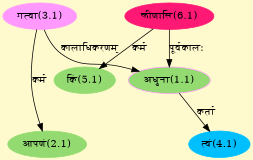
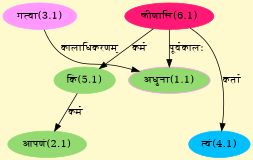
  digraph {
    bgcolor=lemonchiffon1
    compound=true
    rankdir=BT
    node [color="#FF99FF" style=filled]
    edge [dir=back]
    n1 [fillcolor="#93DB70" label="अधुना(1.1)"]
    n2 [label="गत्वा(3.1)"]
    n3 [color="#FF1975" label="क्रीणासि(6.1)"]
    n4 [color="#93DB70" label="आपणं(2.1)"]
    n5 [color="#00BFFF" label="त्वं(4.1)"]
    n6 [color="#93DB70" label="किं(5.1)"]
    n1 -> n2 [label="कालाधिकरणम्"]
    n1 -> n3 [label="पूर्वकालः"]
-   n4 -> n2 [label="कर्म"]
-   n5 -> n1 [label="कर्ता"]
+   n4 -> n6 [label="कर्म"]
+   n5 -> n3 [label="कर्ता"]
    n6 -> n3 [label="कर्म"]
  }
